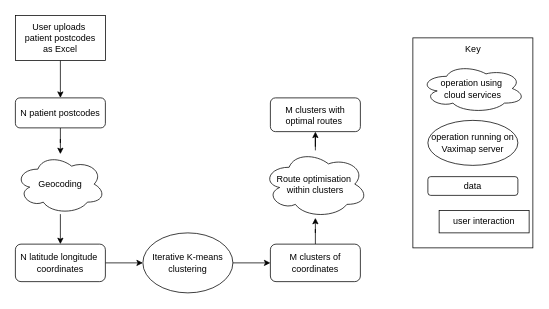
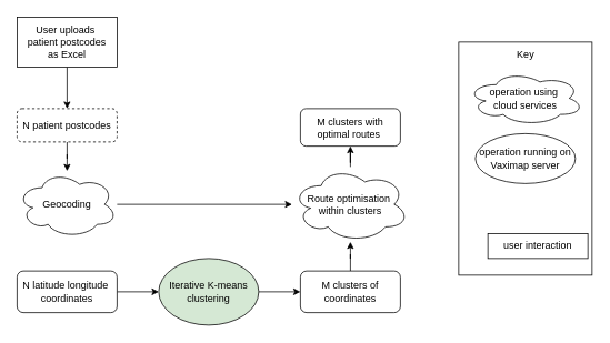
  <mxCell id="0" />
  <mxCell id="1" parent="0" />
  <mxCell id="2" value="" style="rounded=0;whiteSpace=wrap;html=1;" vertex="1" parent="1"><mxGeometry x="550" y="50" width="160" height="280" as="geometry" /></mxCell>
  <mxCell id="3" style="edgeStyle=orthogonalEdgeStyle;rounded=0;orthogonalLoop=1;jettySize=auto;html=1;exitX=0.5;exitY=1;exitDx=0;exitDy=0;" edge="1" parent="1" source="4" target="6"><mxGeometry relative="1" as="geometry" /></mxCell>
- <mxCell id="4" value="N patient postcodes" style="rounded=1;whiteSpace=wrap;html=1;" vertex="1" parent="1"><mxGeometry x="20" y="130" width="120" height="40" as="geometry" /></mxCell>
- <mxCell id="5" value="" style="edgeStyle=orthogonalEdgeStyle;rounded=0;orthogonalLoop=1;jettySize=auto;html=1;" edge="1" parent="1" source="6" target="8"><mxGeometry relative="1" as="geometry" /></mxCell>
+ <mxCell id="4" value="N patient postcodes" style="rounded=1;whiteSpace=wrap;html=1;dashed=1;" vertex="1" parent="1"><mxGeometry x="20" y="130" width="120" height="40" as="geometry" /></mxCell>
+ <mxCell id="5" value="" style="edgeStyle=orthogonalEdgeStyle;rounded=0;orthogonalLoop=1;jettySize=auto;html=1;" edge="1" parent="1" source="6" target="14"><mxGeometry relative="1" as="geometry" /></mxCell>
  <mxCell id="6" value="Geocoding" style="ellipse;shape=cloud;whiteSpace=wrap;html=1;" vertex="1" parent="1"><mxGeometry x="20" y="205" width="120" height="80" as="geometry" /></mxCell>
  <mxCell id="7" value="" style="edgeStyle=orthogonalEdgeStyle;rounded=0;orthogonalLoop=1;jettySize=auto;html=1;" edge="1" parent="1" source="8" target="10"><mxGeometry relative="1" as="geometry" /></mxCell>
  <mxCell id="8" value="N latitude longitude&amp;nbsp;&lt;br&gt;coordinates" style="rounded=1;whiteSpace=wrap;html=1;" vertex="1" parent="1"><mxGeometry x="20" y="325" width="120" height="50" as="geometry" /></mxCell>
  <mxCell id="9" value="" style="edgeStyle=orthogonalEdgeStyle;rounded=0;orthogonalLoop=1;jettySize=auto;html=1;" edge="1" parent="1" source="10" target="12"><mxGeometry relative="1" as="geometry" /></mxCell>
- <mxCell id="10" value="Iterative K-means clustering" style="ellipse;whiteSpace=wrap;html=1;" vertex="1" parent="1"><mxGeometry x="190" y="310" width="120" height="80" as="geometry" /></mxCell>
+ <mxCell id="10" value="Iterative K-means clustering" style="ellipse;whiteSpace=wrap;html=1;fillColor=#d5e8d4;" vertex="1" parent="1"><mxGeometry x="190" y="310" width="120" height="80" as="geometry" /></mxCell>
  <mxCell id="11" value="" style="edgeStyle=orthogonalEdgeStyle;rounded=0;orthogonalLoop=1;jettySize=auto;html=1;" edge="1" parent="1" source="12" target="14"><mxGeometry relative="1" as="geometry" /></mxCell>
  <mxCell id="12" value="M clusters of coordinates" style="rounded=1;whiteSpace=wrap;html=1;" vertex="1" parent="1"><mxGeometry x="360" y="325" width="120" height="50" as="geometry" /></mxCell>
  <mxCell id="13" value="" style="edgeStyle=orthogonalEdgeStyle;rounded=0;orthogonalLoop=1;jettySize=auto;html=1;" edge="1" parent="1" source="14" target="15"><mxGeometry relative="1" as="geometry" /></mxCell>
  <mxCell id="14" value="Route optimisation&amp;nbsp;&lt;br&gt;within clusters" style="ellipse;shape=cloud;whiteSpace=wrap;html=1;" vertex="1" parent="1"><mxGeometry x="350" y="200" width="140" height="90" as="geometry" /></mxCell>
  <mxCell id="15" value="M clusters with optimal routes&amp;nbsp;" style="rounded=1;whiteSpace=wrap;html=1;" vertex="1" parent="1"><mxGeometry x="360" y="130" width="120" height="45" as="geometry" /></mxCell>
  <mxCell id="16" value="" style="edgeStyle=orthogonalEdgeStyle;rounded=1;orthogonalLoop=1;jettySize=auto;html=1;strokeWidth=1;" edge="1" parent="1" source="17" target="4"><mxGeometry relative="1" as="geometry" /></mxCell>
  <mxCell id="17" value="&lt;span&gt;User uploads&amp;nbsp;&lt;/span&gt;&lt;br&gt;&lt;span&gt;patient postcodes&lt;/span&gt;&lt;br&gt;&lt;span&gt;as Excel&lt;/span&gt;" style="rounded=0;whiteSpace=wrap;html=1;" vertex="1" parent="1"><mxGeometry x="20" y="20" width="120" height="60" as="geometry" /></mxCell>
  <mxCell id="18" value="operation using&amp;nbsp;&lt;br&gt;cloud services" style="ellipse;shape=cloud;whiteSpace=wrap;html=1;" vertex="1" parent="1"><mxGeometry x="560" y="85" width="140" height="65" as="geometry" /></mxCell>
  <mxCell id="19" value="operation running on Vaximap server" style="ellipse;whiteSpace=wrap;html=1;" vertex="1" parent="1"><mxGeometry x="570" y="160" width="120" height="60" as="geometry" /></mxCell>
  <mxCell id="20" value="Key" style="text;html=1;align=center;verticalAlign=middle;resizable=0;points=[];autosize=1;strokeColor=none;" vertex="1" parent="1"><mxGeometry x="610" y="55" width="40" height="20" as="geometry" /></mxCell>
- <mxCell id="21" value="data" style="rounded=1;whiteSpace=wrap;html=1;" vertex="1" parent="1"><mxGeometry x="570" y="235" width="120" height="25" as="geometry" /></mxCell>
  <mxCell id="22" value="user interaction" style="rounded=0;whiteSpace=wrap;html=1;" vertex="1" parent="1"><mxGeometry x="585" y="280" width="120" height="30" as="geometry" /></mxCell>
